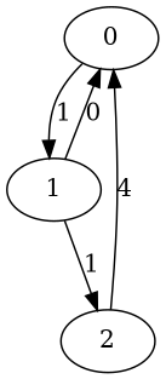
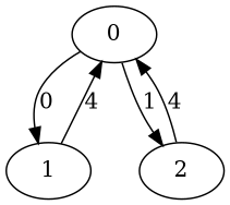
  digraph {
    0
    1
    2
-   0 -> 1 [label=1]
-   1 -> 2 [label=1]
-   1 -> 0 [label=0]
+   0 -> 1 [label=0]
+   0 -> 2 [label=1]
+   1 -> 0 [label=4]
    2 -> 0 [label=4]
  }
